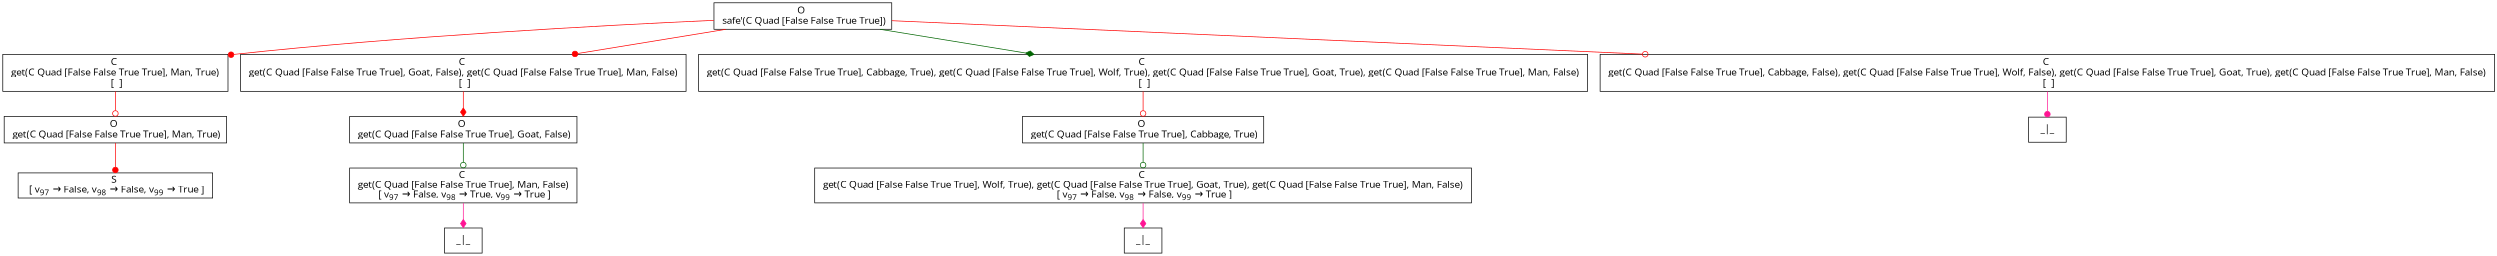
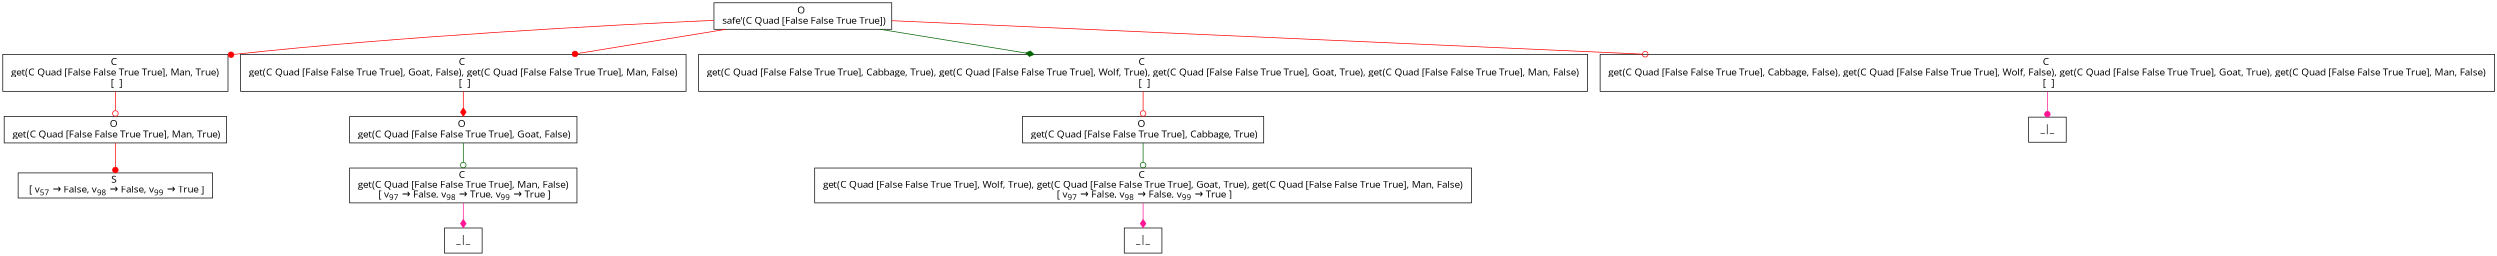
  digraph {
    rankdir=TB
    fontname="Open Sans"
    node [fillcolor=white shape=box style=filled fontname="Open Sans"]
    edge [color=red arrowhead=odot fontname="Open Sans"]
    n1 [label=<O <BR/> safe'(C Quad [False False True True])>]
    n2 [label=<C <BR/> get(C Quad [False False True True], Man, True) <BR/>  [  ] >]
    n3 [label=<C <BR/> get(C Quad [False False True True], Goat, False), get(C Quad [False False True True], Man, False) <BR/>  [  ] >]
    n4 [label=<C <BR/> get(C Quad [False False True True], Cabbage, True), get(C Quad [False False True True], Wolf, True), get(C Quad [False False True True], Goat, True), get(C Quad [False False True True], Man, False) <BR/>  [  ] >]
    n5 [label=<C <BR/> get(C Quad [False False True True], Cabbage, False), get(C Quad [False False True True], Wolf, False), get(C Quad [False False True True], Goat, True), get(C Quad [False False True True], Man, False) <BR/>  [  ] >]
    n6 [label=<O <BR/> get(C Quad [False False True True], Man, True)>]
    n7 [label=<O <BR/> get(C Quad [False False True True], Goat, False)>]
    n8 [label=<O <BR/> get(C Quad [False False True True], Cabbage, True)>]
    n9 [label=<_|_>]
-   n10 [label=<S <BR/>  [ v<SUB>97</SUB> &rarr; False, v<SUB>98</SUB> &rarr; False, v<SUB>99</SUB> &rarr; True ] >]
+   n10 [label=<S <BR/>  [ v<SUB>57</SUB> &rarr; False, v<SUB>98</SUB> &rarr; False, v<SUB>99</SUB> &rarr; True ] >]
    n11 [label=<C <BR/> get(C Quad [False False True True], Man, False) <BR/>  [ v<SUB>97</SUB> &rarr; False, v<SUB>98</SUB> &rarr; True, v<SUB>99</SUB> &rarr; True ] >]
    n12 [label=<_|_>]
    n13 [label=<C <BR/> get(C Quad [False False True True], Wolf, True), get(C Quad [False False True True], Goat, True), get(C Quad [False False True True], Man, False) <BR/>  [ v<SUB>97</SUB> &rarr; False, v<SUB>98</SUB> &rarr; False, v<SUB>99</SUB> &rarr; True ] >]
    n14 [label=<_|_>]
    n1 -> n2 [arrowhead=dot]
    n1 -> n3 [arrowhead=dot]
    n1 -> n4 [color=darkgreen arrowhead=diamond]
    n1 -> n5
    n2 -> n6
    n3 -> n7 [arrowhead=diamond]
    n4 -> n8
    n5 -> n9 [color=deeppink arrowhead=dot]
    n6 -> n10 [arrowhead=dot]
    n7 -> n11 [color=darkgreen]
    n8 -> n13 [color=darkgreen]
    n11 -> n12 [color=deeppink arrowhead=diamond]
    n13 -> n14 [color=deeppink arrowhead=diamond]
  }
